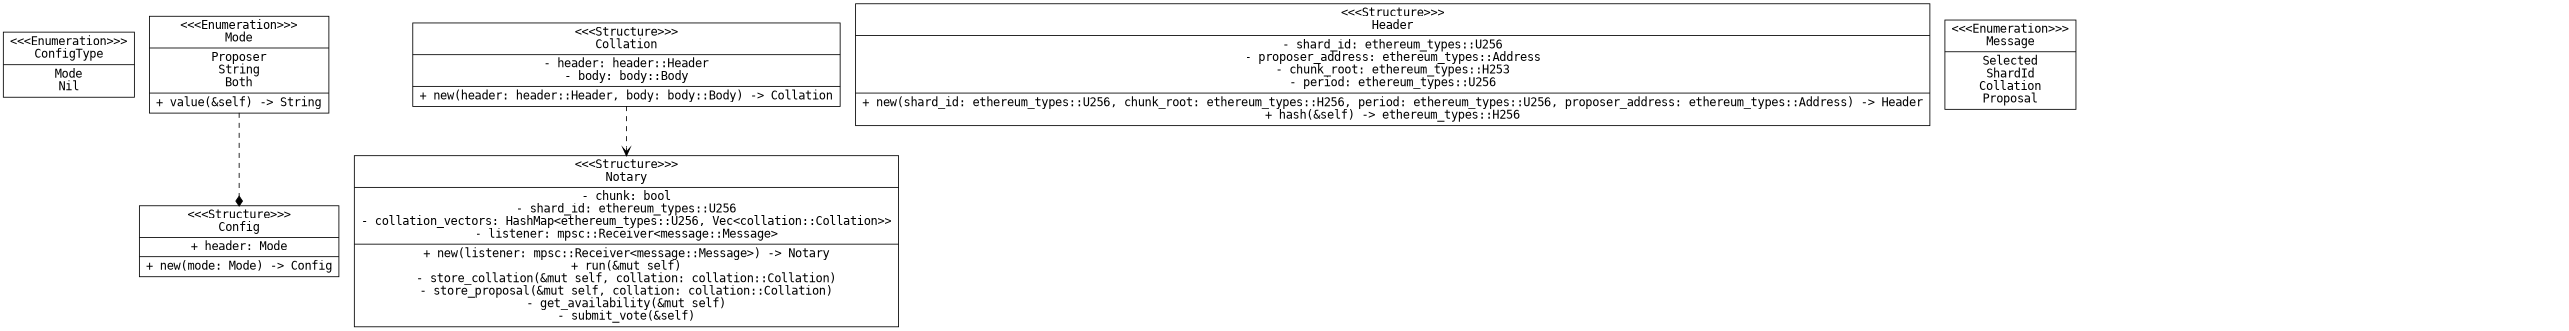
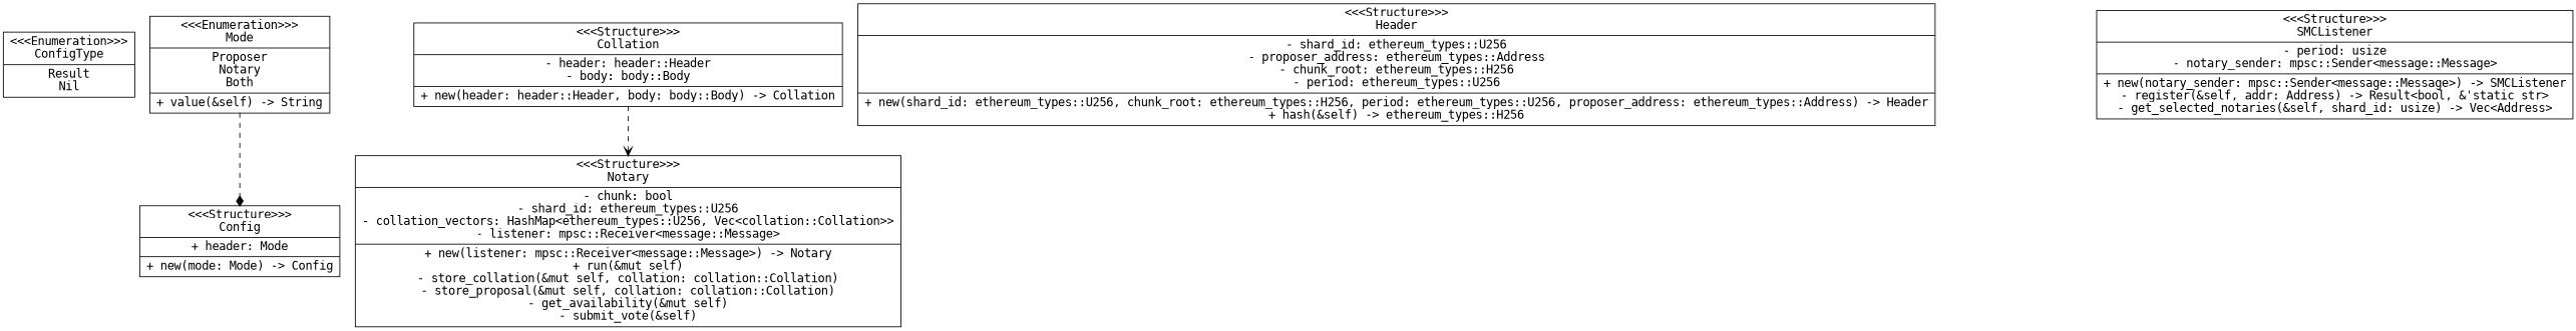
  digraph {
    fontname="DejaVu Sans Mono"
    node [fontname="DejaVu Sans Mono" shape=record]
    edge [fontname="DejaVu Sans Mono" style=dashed]
-   n1 [label="{&lt;&lt;&lt;Enumeration&gt;&gt;&gt;\nConfigType|Mode\nNil}"]
-   n2 [label="{&lt;&lt;&lt;Enumeration&gt;&gt;&gt;\nMode|Proposer\nString\nBoth|+ value(&amp;self) -&gt; String}"]
+   n1 [label="{&lt;&lt;&lt;Enumeration&gt;&gt;&gt;\nConfigType|Result\nNil}"]
+   n2 [label="{&lt;&lt;&lt;Enumeration&gt;&gt;&gt;\nMode|Proposer\nNotary\nBoth|+ value(&amp;self) -&gt; String}"]
    n3 [label="{&lt;&lt;&lt;Structure&gt;&gt;&gt;\nConfig|+ header: Mode|+ new(mode: Mode) -&gt; Config}"]
    n4 [label="{&lt;&lt;&lt;Structure&gt;&gt;&gt;\nCollation|- header: header::Header\n- body: body::Body|+ new(header: header::Header, body: body::Body) -&gt; Collation}"]
    n5 [label="{&lt;&lt;&lt;Structure&gt;&gt;&gt;\nNotary|- chunk: bool\n- shard_id: ethereum_types::U256\n- collation_vectors: HashMap&lt;ethereum_types::U256, Vec&lt;collation::Collation&gt;&gt;\n- listener: mpsc::Receiver&lt;message::Message&gt;|+ new(listener: mpsc::Receiver&lt;message::Message&gt;) -&gt; Notary\n+ run(&amp;mut self)\n- store_collation(&amp;mut self, collation: collation::Collation)\n- store_proposal(&amp;mut self, collation: collation::Collation)\n- get_availability(&amp;mut self)\n- submit_vote(&amp;self)}"]
-   n6 [label="{&lt;&lt;&lt;Structure&gt;&gt;&gt;\nHeader|- shard_id: ethereum_types::U256\n- proposer_address: ethereum_types::Address\n- chunk_root: ethereum_types::H253\n- period: ethereum_types::U256|+ new(shard_id: ethereum_types::U256, chunk_root: ethereum_types::H256, period: ethereum_types::U256, proposer_address: ethereum_types::Address) -&gt; Header\n+ hash(&amp;self) -&gt; ethereum_types::H256}"]
-   n7 [label="{&lt;&lt;&lt;Enumeration&gt;&gt;&gt;\nMessage|Selected\nShardId\nCollation\nProposal}"]
+   n6 [label="{&lt;&lt;&lt;Structure&gt;&gt;&gt;\nHeader|- shard_id: ethereum_types::U256\n- proposer_address: ethereum_types::Address\n- chunk_root: ethereum_types::H256\n- period: ethereum_types::U256|+ new(shard_id: ethereum_types::U256, chunk_root: ethereum_types::H256, period: ethereum_types::U256, proposer_address: ethereum_types::Address) -&gt; Header\n+ hash(&amp;self) -&gt; ethereum_types::H256}"]
+   n8 [label="{&lt;&lt;&lt;Structure&gt;&gt;&gt;\nSMCListener|- period: usize\n- notary_sender: mpsc::Sender&lt;message::Message&gt;|+ new(notary_sender: mpsc::Sender&lt;message::Message&gt;) -&gt; SMCListener\n- register(&amp;self, addr: Address) -&gt; Result&lt;bool, &amp;\'static str&gt;\n- get_selected_notaries(&amp;self, shard_id: usize) -&gt; Vec&lt;Address&gt;}"]
    n2 -> n3 [arrowhead=diamond]
    n4 -> n5 [arrowhead=vee]
  }
